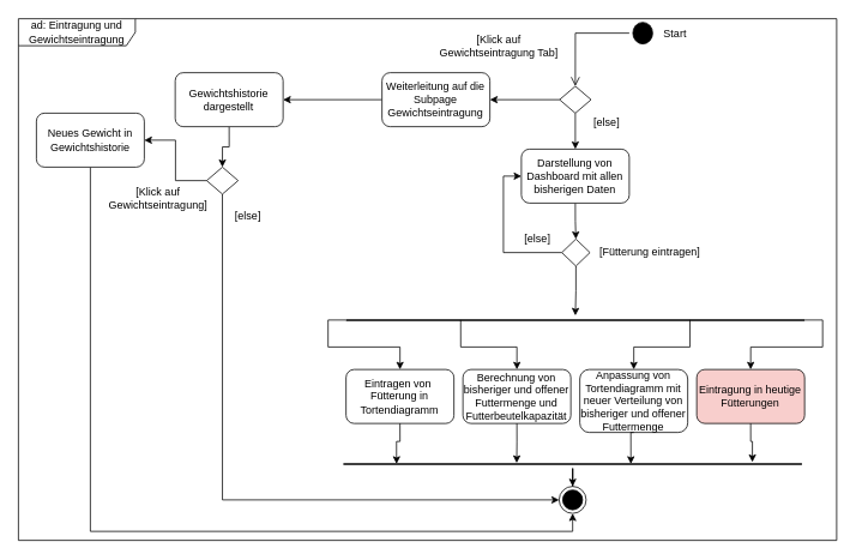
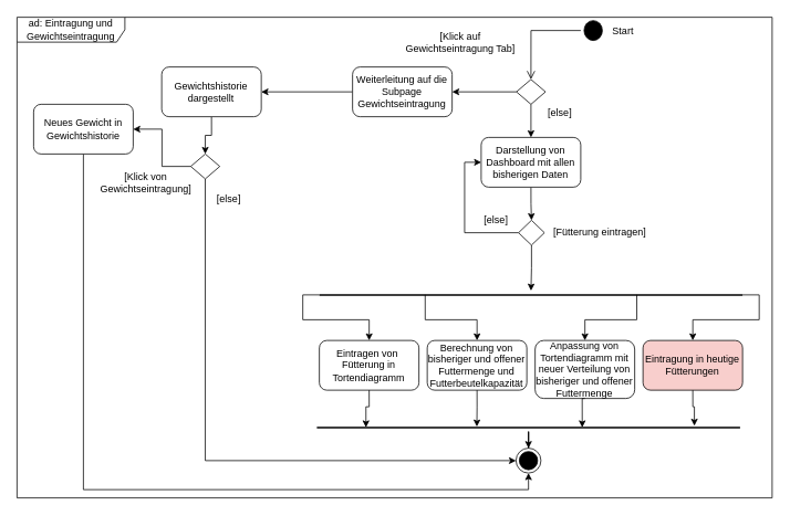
  <mxCell id="0" />
  <mxCell id="1" parent="0" />
  <mxCell id="2" value="" style="ellipse;html=1;shape=startState;fillColor=#000000;strokeColor=#000000;" parent="1" vertex="1"><mxGeometry x="699.37" y="20" width="30" height="32" as="geometry" /></mxCell>
  <mxCell id="3" value="" style="edgeStyle=orthogonalEdgeStyle;html=1;verticalAlign=bottom;endArrow=open;endSize=8;strokeColor=#000000;rounded=0;entryX=0.5;entryY=0;entryDx=0;entryDy=0;" parent="1" source="2" target="13" edge="1"><mxGeometry relative="1" as="geometry"><mxPoint x="676" y="130" as="targetPoint" /></mxGeometry></mxCell>
  <mxCell id="4" style="edgeStyle=orthogonalEdgeStyle;rounded=0;orthogonalLoop=1;jettySize=auto;html=1;exitX=0.5;exitY=1;exitDx=0;exitDy=0;entryX=0.5;entryY=0;entryDx=0;entryDy=0;" parent="1" source="5" target="8" edge="1"><mxGeometry relative="1" as="geometry" /></mxCell>
  <mxCell id="5" value="Darstellung von Dashboard mit allen bisherigen Daten" style="rounded=1;whiteSpace=wrap;html=1;" parent="1" vertex="1"><mxGeometry x="579.37" y="165" width="120" height="60" as="geometry" /></mxCell>
  <mxCell id="6" style="edgeStyle=orthogonalEdgeStyle;rounded=0;orthogonalLoop=1;jettySize=auto;html=1;exitX=0.5;exitY=1;exitDx=0;exitDy=0;" parent="1" source="8" target="35" edge="1"><mxGeometry relative="1" as="geometry" /></mxCell>
  <mxCell id="7" style="edgeStyle=orthogonalEdgeStyle;rounded=0;orthogonalLoop=1;jettySize=auto;html=1;exitX=0;exitY=0.5;exitDx=0;exitDy=0;entryX=0;entryY=0.5;entryDx=0;entryDy=0;" edge="1" parent="1" source="8" target="5"><mxGeometry relative="1" as="geometry" /></mxCell>
  <mxCell id="8" value="" style="rhombus;whiteSpace=wrap;html=1;" parent="1" vertex="1"><mxGeometry x="624.37" y="265" width="31.25" height="30" as="geometry" /></mxCell>
  <mxCell id="9" value="[Fütterung eintragen]" style="text;html=1;align=center;verticalAlign=middle;resizable=0;points=[];autosize=1;strokeColor=none;fillColor=none;" parent="1" vertex="1"><mxGeometry x="656.87" y="265" width="130" height="30" as="geometry" /></mxCell>
  <mxCell id="10" value="Start" style="text;html=1;align=center;verticalAlign=middle;resizable=0;points=[];autosize=1;strokeColor=none;fillColor=none;" parent="1" vertex="1"><mxGeometry x="725" y="22" width="50" height="30" as="geometry" /></mxCell>
  <mxCell id="11" style="edgeStyle=orthogonalEdgeStyle;rounded=0;orthogonalLoop=1;jettySize=auto;html=1;exitX=0;exitY=0.5;exitDx=0;exitDy=0;entryX=1;entryY=0.5;entryDx=0;entryDy=0;" parent="1" source="13" target="15" edge="1"><mxGeometry relative="1" as="geometry" /></mxCell>
  <mxCell id="12" style="edgeStyle=orthogonalEdgeStyle;rounded=0;orthogonalLoop=1;jettySize=auto;html=1;exitX=0.5;exitY=1;exitDx=0;exitDy=0;entryX=0.5;entryY=0;entryDx=0;entryDy=0;" parent="1" source="13" target="5" edge="1"><mxGeometry relative="1" as="geometry" /></mxCell>
  <mxCell id="13" value="" style="rhombus;whiteSpace=wrap;html=1;" parent="1" vertex="1"><mxGeometry x="621.87" y="95" width="35" height="30" as="geometry" /></mxCell>
  <mxCell id="14" style="edgeStyle=orthogonalEdgeStyle;rounded=0;orthogonalLoop=1;jettySize=auto;html=1;exitX=0;exitY=0.5;exitDx=0;exitDy=0;" parent="1" source="15" target="20" edge="1"><mxGeometry relative="1" as="geometry"><mxPoint x="330" y="135.333" as="targetPoint" /></mxGeometry></mxCell>
  <mxCell id="15" value="Weiterleitung auf die Subpage Gewichtseintragung" style="rounded=1;whiteSpace=wrap;html=1;" parent="1" vertex="1"><mxGeometry x="424.37" y="80" width="120" height="60" as="geometry" /></mxCell>
  <mxCell id="16" value="[Klick auf &lt;br&gt;Gewichtseintragung Tab]" style="text;html=1;align=center;verticalAlign=middle;resizable=0;points=[];autosize=1;strokeColor=none;fillColor=none;" parent="1" vertex="1"><mxGeometry x="474.37" y="30" width="160" height="40" as="geometry" /></mxCell>
  <mxCell id="17" value="" style="ellipse;html=1;shape=endState;fillColor=#000000;strokeColor=#000000;" parent="1" vertex="1"><mxGeometry x="621.37" y="540" width="30" height="30" as="geometry" /></mxCell>
  <mxCell id="18" value="Anpassung von Tortendiagramm mit neuer Verteilung von bisheriger und offener Futtermenge" style="rounded=1;whiteSpace=wrap;html=1;" parent="1" vertex="1"><mxGeometry x="644.37" y="410" width="120" height="70" as="geometry" /></mxCell>
  <mxCell id="19" style="edgeStyle=orthogonalEdgeStyle;rounded=0;orthogonalLoop=1;jettySize=auto;html=1;exitX=0.5;exitY=1;exitDx=0;exitDy=0;entryX=0.5;entryY=0;entryDx=0;entryDy=0;" parent="1" source="20" target="28" edge="1"><mxGeometry relative="1" as="geometry" /></mxCell>
  <mxCell id="20" value="Gewichtshistorie dargestellt" style="rounded=1;whiteSpace=wrap;html=1;" parent="1" vertex="1"><mxGeometry x="194.37" y="80.003" width="120" height="60" as="geometry" /></mxCell>
  <mxCell id="21" value="[else]" style="text;html=1;align=center;verticalAlign=middle;resizable=0;points=[];autosize=1;strokeColor=none;fillColor=none;" parent="1" vertex="1"><mxGeometry x="649.37" y="120" width="50" height="30" as="geometry" /></mxCell>
  <mxCell id="22" style="edgeStyle=orthogonalEdgeStyle;rounded=0;orthogonalLoop=1;jettySize=auto;html=1;exitX=0.5;exitY=1;exitDx=0;exitDy=0;entryX=0.5;entryY=1;entryDx=0;entryDy=0;" parent="1" source="23" target="17" edge="1"><mxGeometry relative="1" as="geometry" /></mxCell>
  <mxCell id="23" value="Neues Gewicht in Gewichtshistorie" style="rounded=1;whiteSpace=wrap;html=1;" parent="1" vertex="1"><mxGeometry x="40" y="125" width="120" height="60" as="geometry" /></mxCell>
  <mxCell id="24" value="ad: Eintragung und Gewichtseintragung" style="shape=umlFrame;whiteSpace=wrap;html=1;pointerEvents=0;width=130;height=30;" parent="1" vertex="1"><mxGeometry x="20" y="20" width="910" height="580" as="geometry" /></mxCell>
- <mxCell id="25" value="[Klick auf &lt;br&gt;Gewichtseintragung]" style="text;html=1;align=center;verticalAlign=middle;resizable=0;points=[];autosize=1;strokeColor=none;fillColor=none;" parent="1" vertex="1"><mxGeometry x="110" y="200" width="130" height="40" as="geometry" /></mxCell>
+ <mxCell id="25" value="[Klick von &lt;br&gt;Gewichtseintragung]" style="text;html=1;align=center;verticalAlign=middle;resizable=0;points=[];autosize=1;strokeColor=none;fillColor=none;" parent="1" vertex="1"><mxGeometry x="110" y="200" width="130" height="40" as="geometry" /></mxCell>
  <mxCell id="26" style="edgeStyle=orthogonalEdgeStyle;rounded=0;orthogonalLoop=1;jettySize=auto;html=1;exitX=0;exitY=0.5;exitDx=0;exitDy=0;entryX=1;entryY=0.5;entryDx=0;entryDy=0;" parent="1" source="28" target="23" edge="1"><mxGeometry relative="1" as="geometry" /></mxCell>
  <mxCell id="27" style="edgeStyle=orthogonalEdgeStyle;rounded=0;orthogonalLoop=1;jettySize=auto;html=1;exitX=0.5;exitY=1;exitDx=0;exitDy=0;entryX=0;entryY=0.5;entryDx=0;entryDy=0;" parent="1" source="28" target="17" edge="1"><mxGeometry relative="1" as="geometry" /></mxCell>
  <mxCell id="28" value="" style="rhombus;whiteSpace=wrap;html=1;" parent="1" vertex="1"><mxGeometry x="229.37" y="185" width="35" height="30" as="geometry" /></mxCell>
  <mxCell id="29" value="[else]" style="text;html=1;align=center;verticalAlign=middle;resizable=0;points=[];autosize=1;strokeColor=none;fillColor=none;" parent="1" vertex="1"><mxGeometry x="250" y="225" width="50" height="30" as="geometry" /></mxCell>
  <mxCell id="30" value="Berechnung von bisheriger und offener Futtermenge und Futterbeutelkapazität" style="rounded=1;whiteSpace=wrap;html=1;" parent="1" vertex="1"><mxGeometry x="514.37" y="410" width="120" height="60" as="geometry" /></mxCell>
  <mxCell id="31" style="edgeStyle=orthogonalEdgeStyle;rounded=0;orthogonalLoop=1;jettySize=auto;html=1;exitX=0;exitY=0.5;exitDx=0;exitDy=0;exitPerimeter=0;entryX=0.5;entryY=0;entryDx=0;entryDy=0;" parent="1" source="35" target="37" edge="1"><mxGeometry relative="1" as="geometry" /></mxCell>
  <mxCell id="32" style="edgeStyle=orthogonalEdgeStyle;rounded=0;orthogonalLoop=1;jettySize=auto;html=1;exitX=0.25;exitY=0.5;exitDx=0;exitDy=0;exitPerimeter=0;entryX=0.5;entryY=0;entryDx=0;entryDy=0;" parent="1" source="35" target="30" edge="1"><mxGeometry relative="1" as="geometry" /></mxCell>
  <mxCell id="33" style="edgeStyle=orthogonalEdgeStyle;rounded=0;orthogonalLoop=1;jettySize=auto;html=1;exitX=0.75;exitY=0.5;exitDx=0;exitDy=0;exitPerimeter=0;entryX=0.5;entryY=0;entryDx=0;entryDy=0;" parent="1" source="35" target="18" edge="1"><mxGeometry relative="1" as="geometry" /></mxCell>
  <mxCell id="34" style="edgeStyle=orthogonalEdgeStyle;rounded=0;orthogonalLoop=1;jettySize=auto;html=1;exitX=1;exitY=0.5;exitDx=0;exitDy=0;exitPerimeter=0;entryX=0.5;entryY=0;entryDx=0;entryDy=0;" parent="1" source="35" target="36" edge="1"><mxGeometry relative="1" as="geometry" /></mxCell>
  <mxCell id="35" value="" style="line;strokeWidth=2;html=1;" parent="1" vertex="1"><mxGeometry x="384.37" y="350" width="510" height="10" as="geometry" /></mxCell>
  <mxCell id="36" value="Eintragung in heutige Fütterungen" style="rounded=1;whiteSpace=wrap;html=1;fillColor=#f8cecc;" parent="1" vertex="1"><mxGeometry x="774.37" y="410" width="120" height="60" as="geometry" /></mxCell>
  <mxCell id="37" value="Eintragen von&amp;nbsp; Fütterung in Tortendiagramm" style="rounded=1;whiteSpace=wrap;html=1;" parent="1" vertex="1"><mxGeometry x="384.37" y="410" width="120" height="60" as="geometry" /></mxCell>
  <mxCell id="38" value="" style="edgeStyle=orthogonalEdgeStyle;rounded=0;orthogonalLoop=1;jettySize=auto;html=1;" parent="1" source="39" target="17" edge="1"><mxGeometry relative="1" as="geometry" /></mxCell>
  <mxCell id="39" value="" style="line;strokeWidth=2;html=1;" parent="1" vertex="1"><mxGeometry x="381.37" y="510" width="510" height="10" as="geometry" /></mxCell>
  <mxCell id="40" style="edgeStyle=orthogonalEdgeStyle;rounded=0;orthogonalLoop=1;jettySize=auto;html=1;exitX=0.5;exitY=1;exitDx=0;exitDy=0;entryX=0.116;entryY=0.5;entryDx=0;entryDy=0;entryPerimeter=0;" parent="1" source="37" target="39" edge="1"><mxGeometry relative="1" as="geometry" /></mxCell>
  <mxCell id="41" style="edgeStyle=orthogonalEdgeStyle;rounded=0;orthogonalLoop=1;jettySize=auto;html=1;exitX=0.5;exitY=1;exitDx=0;exitDy=0;entryX=0.378;entryY=0.4;entryDx=0;entryDy=0;entryPerimeter=0;" parent="1" source="30" target="39" edge="1"><mxGeometry relative="1" as="geometry" /></mxCell>
  <mxCell id="42" style="edgeStyle=orthogonalEdgeStyle;rounded=0;orthogonalLoop=1;jettySize=auto;html=1;exitX=0.5;exitY=1;exitDx=0;exitDy=0;entryX=0.627;entryY=0.5;entryDx=0;entryDy=0;entryPerimeter=0;" parent="1" source="18" target="39" edge="1"><mxGeometry relative="1" as="geometry" /></mxCell>
  <mxCell id="43" style="edgeStyle=orthogonalEdgeStyle;rounded=0;orthogonalLoop=1;jettySize=auto;html=1;exitX=0.5;exitY=1;exitDx=0;exitDy=0;entryX=0.892;entryY=0.3;entryDx=0;entryDy=0;entryPerimeter=0;" parent="1" source="36" target="39" edge="1"><mxGeometry relative="1" as="geometry" /></mxCell>
  <mxCell id="44" value="[else]" style="text;html=1;align=center;verticalAlign=middle;resizable=0;points=[];autosize=1;strokeColor=none;fillColor=none;" vertex="1" parent="1"><mxGeometry x="571.87" y="250" width="50" height="30" as="geometry" /></mxCell>
